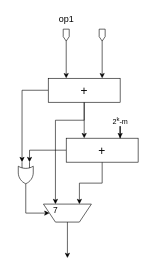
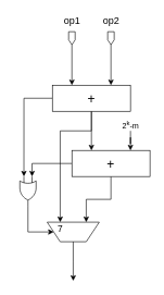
  <mxCell id="0" />
  <mxCell id="1" parent="0" />
  <mxCell id="2" style="edgeStyle=orthogonalEdgeStyle;rounded=0;orthogonalLoop=1;jettySize=auto;html=1;exitX=0.5;exitY=1;exitDx=0;exitDy=0;entryX=0.25;entryY=0;entryDx=0;entryDy=0;" parent="1" source="5" target="12" edge="1"><mxGeometry relative="1" as="geometry" /></mxCell>
  <mxCell id="3" style="edgeStyle=orthogonalEdgeStyle;rounded=0;orthogonalLoop=1;jettySize=auto;html=1;exitX=0;exitY=0.5;exitDx=0;exitDy=0;entryX=0;entryY=0.75;entryDx=0;entryDy=0;entryPerimeter=0;" parent="1" source="5" target="14" edge="1"><mxGeometry relative="1" as="geometry" /></mxCell>
  <mxCell id="4" style="edgeStyle=orthogonalEdgeStyle;rounded=0;orthogonalLoop=1;jettySize=auto;html=1;exitX=0.5;exitY=1;exitDx=0;exitDy=0;entryX=0.75;entryY=1;entryDx=0;entryDy=0;" parent="1" source="5" target="18" edge="1"><mxGeometry relative="1" as="geometry"><Array as="points"><mxPoint x="140" y="200" /><mxPoint x="92" y="200" /></Array></mxGeometry></mxCell>
  <mxCell id="5" value="&lt;font style=&quot;font-size: 20px&quot;&gt;+&lt;/font&gt;" style="rounded=0;whiteSpace=wrap;html=1;" parent="1" vertex="1"><mxGeometry x="80" y="130" width="120" height="40" as="geometry" /></mxCell>
  <mxCell id="6" style="edgeStyle=orthogonalEdgeStyle;rounded=0;orthogonalLoop=1;jettySize=auto;html=1;exitX=0.5;exitY=1;exitDx=0;exitDy=0;entryX=0.25;entryY=0;entryDx=0;entryDy=0;" parent="1" source="7" target="5" edge="1"><mxGeometry relative="1" as="geometry" /></mxCell>
  <mxCell id="7" value="" style="shape=offPageConnector;whiteSpace=wrap;html=1;" parent="1" vertex="1"><mxGeometry x="105" y="48" width="10" height="20" as="geometry" /></mxCell>
  <mxCell id="8" style="edgeStyle=orthogonalEdgeStyle;rounded=0;orthogonalLoop=1;jettySize=auto;html=1;entryX=0.75;entryY=0;entryDx=0;entryDy=0;" parent="1" source="9" target="5" edge="1"><mxGeometry relative="1" as="geometry" /></mxCell>
  <mxCell id="9" value="" style="shape=offPageConnector;whiteSpace=wrap;html=1;" parent="1" vertex="1"><mxGeometry x="165" y="48" width="10" height="20" as="geometry" /></mxCell>
  <mxCell id="10" style="edgeStyle=orthogonalEdgeStyle;rounded=0;orthogonalLoop=1;jettySize=auto;html=1;exitX=0;exitY=0.5;exitDx=0;exitDy=0;entryX=0;entryY=0.25;entryDx=0;entryDy=0;entryPerimeter=0;" parent="1" source="12" target="14" edge="1"><mxGeometry relative="1" as="geometry" /></mxCell>
  <mxCell id="11" style="edgeStyle=orthogonalEdgeStyle;rounded=0;orthogonalLoop=1;jettySize=auto;html=1;exitX=0.5;exitY=1;exitDx=0;exitDy=0;entryX=0.25;entryY=1;entryDx=0;entryDy=0;" parent="1" source="12" target="18" edge="1"><mxGeometry relative="1" as="geometry" /></mxCell>
  <mxCell id="12" value="&lt;font style=&quot;font-size: 20px&quot;&gt;+&lt;/font&gt;" style="rounded=0;whiteSpace=wrap;html=1;" parent="1" vertex="1"><mxGeometry x="110" y="230" width="120" height="40" as="geometry" /></mxCell>
  <mxCell id="13" style="edgeStyle=orthogonalEdgeStyle;rounded=0;orthogonalLoop=1;jettySize=auto;html=1;exitX=1;exitY=0.5;exitDx=0;exitDy=0;exitPerimeter=0;entryX=1;entryY=0.5;entryDx=0;entryDy=0;" parent="1" source="14" target="18" edge="1"><mxGeometry relative="1" as="geometry"><Array as="points"><mxPoint x="42" y="355" /></Array></mxGeometry></mxCell>
  <mxCell id="14" value="" style="verticalLabelPosition=bottom;shadow=0;dashed=0;align=center;html=1;verticalAlign=top;shape=mxgraph.electrical.logic_gates.logic_gate;operation=or;rotation=90;" parent="1" vertex="1"><mxGeometry x="20" y="280" width="45" height="25" as="geometry" /></mxCell>
  <mxCell id="15" style="edgeStyle=orthogonalEdgeStyle;rounded=0;orthogonalLoop=1;jettySize=auto;html=1;entryX=0.75;entryY=0;entryDx=0;entryDy=0;" parent="1" source="16" target="12" edge="1"><mxGeometry relative="1" as="geometry" /></mxCell>
- <mxCell id="16" value="2&lt;sup&gt;k&lt;/sup&gt;-m" style="text;html=1;resizable=0;autosize=1;align=center;verticalAlign=middle;points=[];fillColor=none;strokeColor=none;rounded=0;" parent="1" vertex="1"><mxGeometry x="180" y="190" width="40" height="20" as="geometry" /></mxCell>
+ <mxCell id="16" value="2&lt;sup&gt;k&lt;/sup&gt;-m" style="text;html=1;resizable=0;autosize=1;align=center;verticalAlign=middle;points=[];fillColor=none;strokeColor=none;rounded=0;" parent="1" vertex="1"><mxGeometry x="180" y="180" width="40" height="20" as="geometry" /></mxCell>
  <mxCell id="17" style="edgeStyle=orthogonalEdgeStyle;rounded=0;orthogonalLoop=1;jettySize=auto;html=1;exitX=0.5;exitY=0;exitDx=0;exitDy=0;" parent="1" source="18" edge="1"><mxGeometry relative="1" as="geometry"><mxPoint x="112" y="430" as="targetPoint" /></mxGeometry></mxCell>
  <mxCell id="18" value="" style="shape=trapezoid;perimeter=trapezoidPerimeter;whiteSpace=wrap;html=1;fixedSize=1;rotation=-180;" parent="1" vertex="1"><mxGeometry x="72" y="340" width="80" height="30" as="geometry" /></mxCell>
  <mxCell id="19" value="&lt;font style=&quot;font-size: 14px&quot;&gt;7&lt;/font&gt;" style="text;html=1;resizable=0;autosize=1;align=center;verticalAlign=middle;points=[];fillColor=none;strokeColor=none;rounded=0;" parent="1" vertex="1"><mxGeometry x="82" y="340" width="20" height="20" as="geometry" /></mxCell>
  <mxCell id="20" value="&lt;font style=&quot;font-size: 15px&quot;&gt;op1&lt;/font&gt;" style="text;html=1;resizable=0;autosize=1;align=center;verticalAlign=middle;points=[];fillColor=none;strokeColor=none;rounded=0;" vertex="1" parent="1"><mxGeometry x="90" y="20" width="40" height="20" as="geometry" /></mxCell>
+ <mxCell id="21" value="&lt;font style=&quot;font-size: 15px&quot;&gt;op2&lt;/font&gt;" style="text;html=1;resizable=0;autosize=1;align=center;verticalAlign=middle;points=[];fillColor=none;strokeColor=none;rounded=0;" vertex="1" parent="1"><mxGeometry x="150" y="20" width="40" height="20" as="geometry" /></mxCell>
